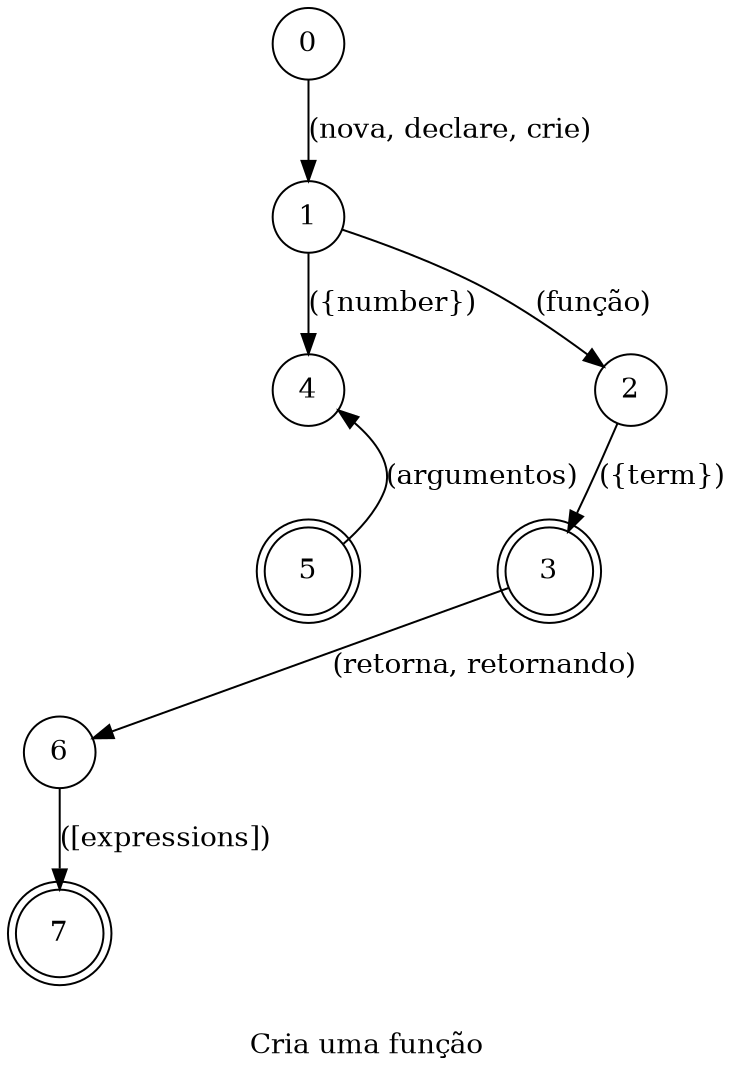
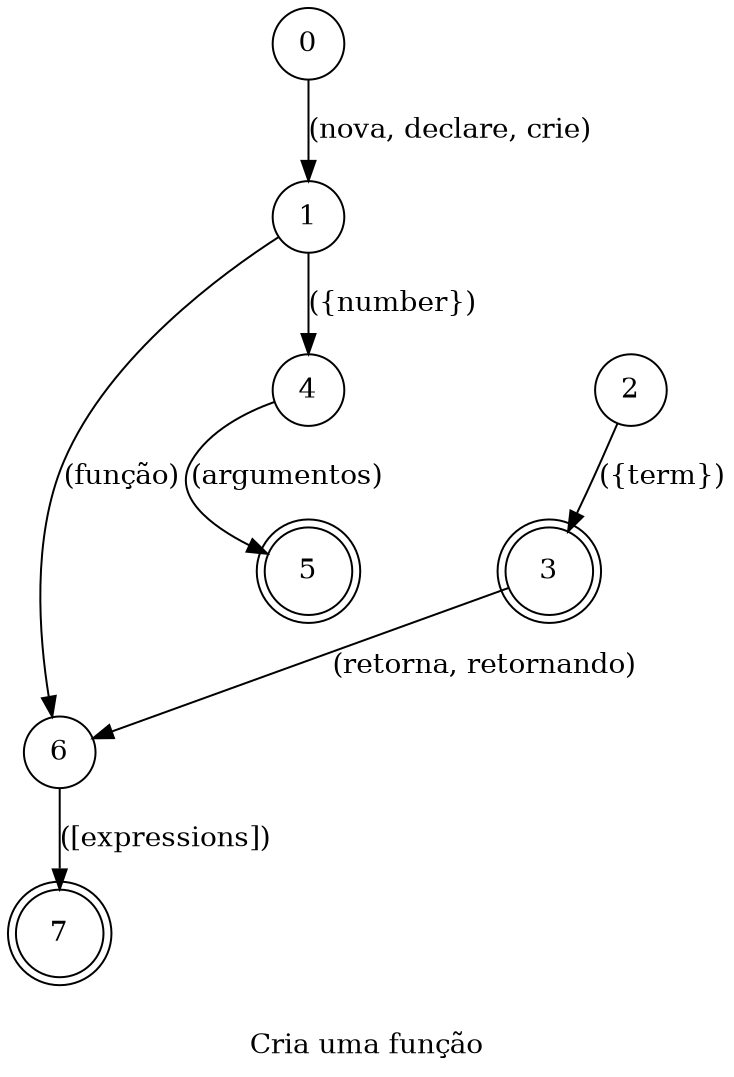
  digraph {
    desc="Cria uma função com o número de argumentos especificados e um valor de retorno"
    label="Cria uma função"
    lang="pt-BR"
    langName="Português"
    priority=2
    rankdir=TB
    title="Cria uma função"
    node [shape=circle]
    3 [shape=doublecircle]
    5 [shape=doublecircle]
    6
    4
    7 [shape=doublecircle]
    0
    1
    2
    subgraph sub_1 {
      3
      5
    }
    3 -> 6 [label="(retorna, retornando)"]
    6 -> 7 [label="([expressions])" store=returnValue]
-   5 -> 4 [label="(argumentos)"]
+   4 -> 5 [label="(argumentos)"]
    0 -> 1 [label="(nova, declare, crie)"]
    1 -> 4 [label="({number})" store=argsNumber]
-   1 -> 2 [label="(função)"]
+   1 -> 6 [label="(função)"]
    2 -> 3 [label="({term})" store=fnName]
  }
